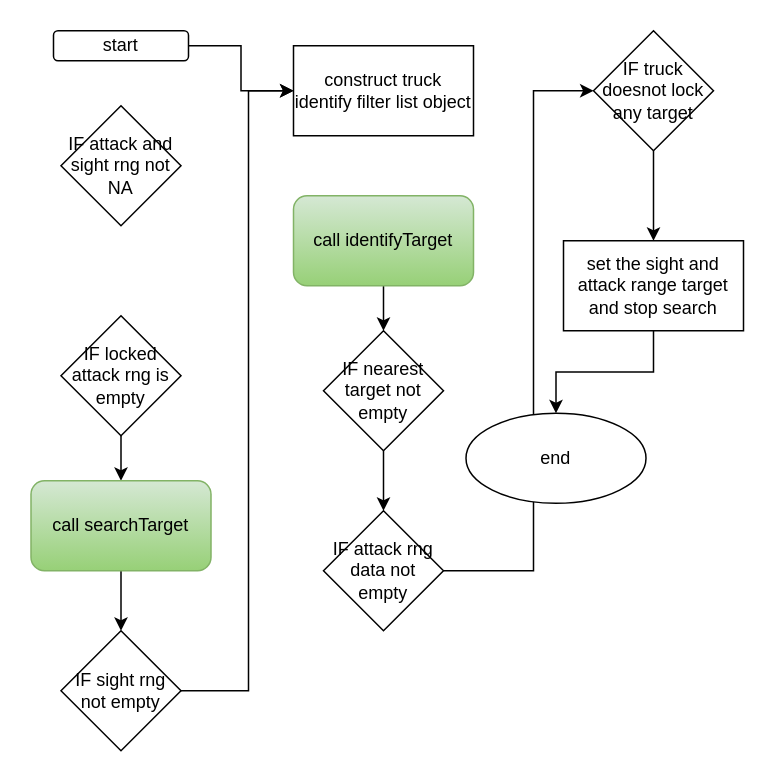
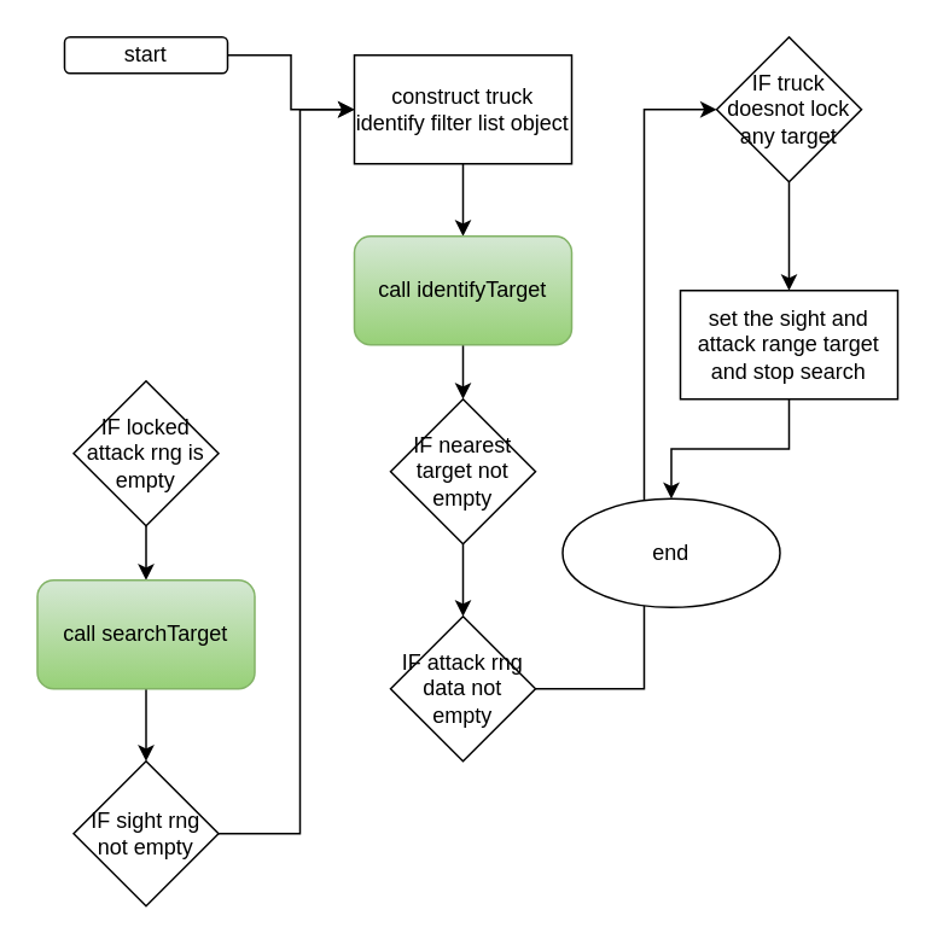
  <mxCell id="0" />
  <mxCell id="1" parent="0" />
  <mxCell id="2" value="" style="edgeStyle=orthogonalEdgeStyle;rounded=0;orthogonalLoop=1;jettySize=auto;html=1;" edge="1" parent="1" source="3" target="12"><mxGeometry relative="1" as="geometry" /></mxCell>
  <mxCell id="3" value="start" style="rounded=1;whiteSpace=wrap;html=1;" vertex="1" parent="1"><mxGeometry x="35" y="20" width="90" height="20" as="geometry" /></mxCell>
- <mxCell id="4" value="IF attack and sight rng not NA" style="rhombus;whiteSpace=wrap;html=1;" vertex="1" parent="1"><mxGeometry x="40" y="70" width="80" height="80" as="geometry" /></mxCell>
  <mxCell id="5" value="" style="edgeStyle=orthogonalEdgeStyle;rounded=0;orthogonalLoop=1;jettySize=auto;html=1;" edge="1" parent="1" source="6" target="8"><mxGeometry relative="1" as="geometry" /></mxCell>
  <mxCell id="6" value="IF locked attack rng is empty" style="rhombus;whiteSpace=wrap;html=1;" vertex="1" parent="1"><mxGeometry x="40" y="210" width="80" height="80" as="geometry" /></mxCell>
  <mxCell id="7" value="" style="edgeStyle=orthogonalEdgeStyle;rounded=0;orthogonalLoop=1;jettySize=auto;html=1;" edge="1" parent="1" source="8" target="10"><mxGeometry relative="1" as="geometry" /></mxCell>
  <mxCell id="8" value="call&amp;nbsp;searchTarget" style="rounded=1;whiteSpace=wrap;html=1;fillColor=#d5e8d4;gradientColor=#97d077;strokeColor=#82b366;" vertex="1" parent="1"><mxGeometry x="20" y="320" width="120" height="60" as="geometry" /></mxCell>
  <mxCell id="9" value="" style="edgeStyle=orthogonalEdgeStyle;rounded=0;orthogonalLoop=1;jettySize=auto;html=1;" edge="1" parent="1" source="10" target="12"><mxGeometry relative="1" as="geometry"><Array as="points"><mxPoint x="165" y="460" /><mxPoint x="165" y="60" /></Array></mxGeometry></mxCell>
  <mxCell id="10" value="IF sight rng not empty" style="rhombus;whiteSpace=wrap;html=1;" vertex="1" parent="1"><mxGeometry x="40" y="420" width="80" height="80" as="geometry" /></mxCell>
+ <mxCell id="11" value="" style="edgeStyle=orthogonalEdgeStyle;rounded=0;orthogonalLoop=1;jettySize=auto;html=1;" edge="1" parent="1" source="12" target="14"><mxGeometry relative="1" as="geometry" /></mxCell>
  <mxCell id="12" value="construct truck identify filter list object" style="whiteSpace=wrap;html=1;" vertex="1" parent="1"><mxGeometry x="195" y="30" width="120" height="60" as="geometry" /></mxCell>
  <mxCell id="13" value="" style="edgeStyle=orthogonalEdgeStyle;rounded=0;orthogonalLoop=1;jettySize=auto;html=1;" edge="1" parent="1" source="14" target="16"><mxGeometry relative="1" as="geometry" /></mxCell>
  <mxCell id="14" value="call&amp;nbsp;identifyTarget" style="rounded=1;whiteSpace=wrap;html=1;fillColor=#d5e8d4;gradientColor=#97d077;strokeColor=#82b366;" vertex="1" parent="1"><mxGeometry x="195" y="130" width="120" height="60" as="geometry" /></mxCell>
  <mxCell id="15" value="" style="edgeStyle=orthogonalEdgeStyle;rounded=0;orthogonalLoop=1;jettySize=auto;html=1;" edge="1" parent="1" source="16" target="18"><mxGeometry relative="1" as="geometry" /></mxCell>
  <mxCell id="16" value="IF nearest target not empty" style="rhombus;whiteSpace=wrap;html=1;" vertex="1" parent="1"><mxGeometry x="215" y="220" width="80" height="80" as="geometry" /></mxCell>
  <mxCell id="17" value="" style="edgeStyle=orthogonalEdgeStyle;rounded=0;orthogonalLoop=1;jettySize=auto;html=1;" edge="1" parent="1" source="18" target="20"><mxGeometry relative="1" as="geometry"><Array as="points"><mxPoint x="355" y="380" /><mxPoint x="355" y="60" /></Array></mxGeometry></mxCell>
  <mxCell id="18" value="IF attack rng data not empty" style="rhombus;whiteSpace=wrap;html=1;" vertex="1" parent="1"><mxGeometry x="215" y="340" width="80" height="80" as="geometry" /></mxCell>
  <mxCell id="19" value="" style="edgeStyle=orthogonalEdgeStyle;rounded=0;orthogonalLoop=1;jettySize=auto;html=1;" edge="1" parent="1" source="20" target="22"><mxGeometry relative="1" as="geometry" /></mxCell>
  <mxCell id="20" value="IF truck doesnot lock any target" style="rhombus;whiteSpace=wrap;html=1;" vertex="1" parent="1"><mxGeometry x="395" y="20" width="80" height="80" as="geometry" /></mxCell>
  <mxCell id="21" value="" style="edgeStyle=orthogonalEdgeStyle;rounded=0;orthogonalLoop=1;jettySize=auto;html=1;" edge="1" parent="1" source="22" target="23"><mxGeometry relative="1" as="geometry" /></mxCell>
  <mxCell id="22" value="set the sight and attack range target and stop search" style="whiteSpace=wrap;html=1;" vertex="1" parent="1"><mxGeometry x="375" y="160" width="120" height="60" as="geometry" /></mxCell>
  <mxCell id="23" value="end" style="ellipse;whiteSpace=wrap;html=1;" vertex="1" parent="1"><mxGeometry x="310" y="275" width="120" height="60" as="geometry" /></mxCell>
